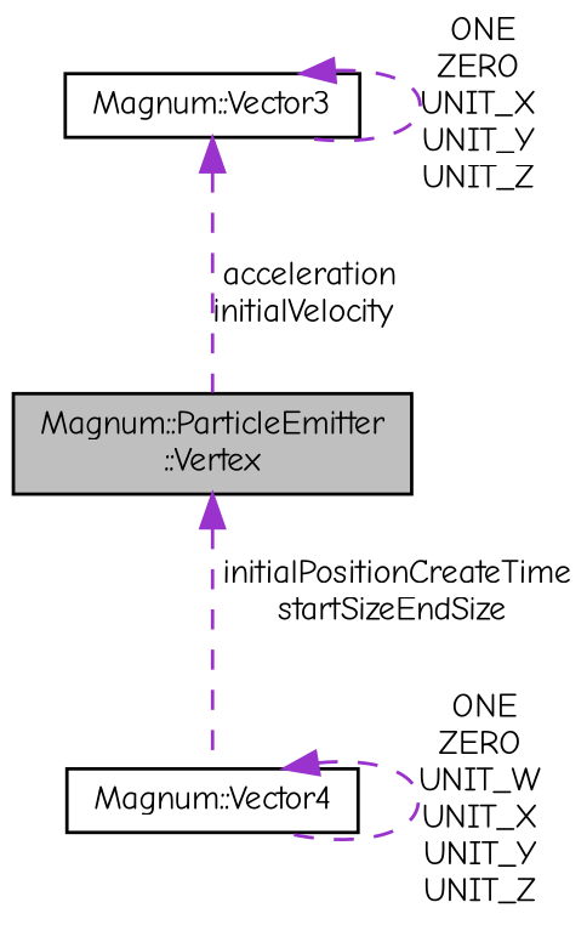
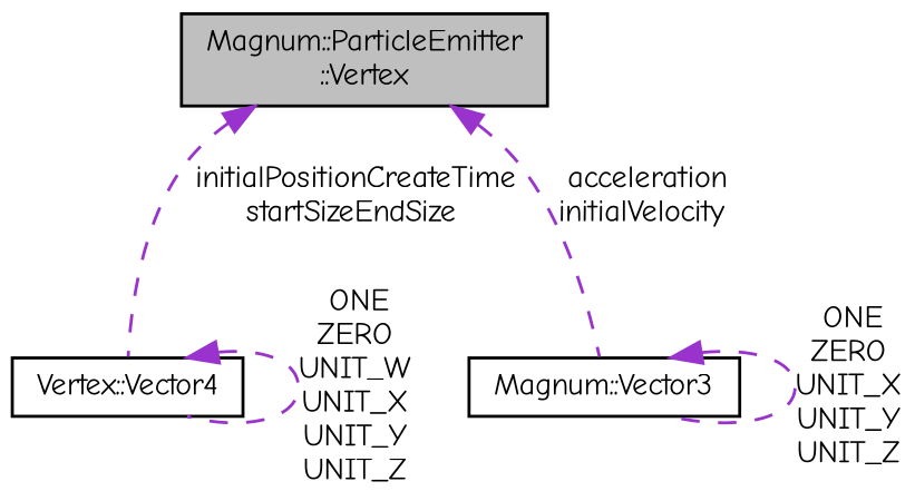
  digraph {
    fontname="Comic Neue"
    node [color=black fillcolor=white fontname="Comic Neue" fontsize=10 shape=record style=filled]
    edge [color=darkorchid3 dir=back fontname="Comic Neue" fontsize=10 labelfontname=Helvetica labelfontsize=10 style=dashed]
    n1 [fillcolor=grey75 fontcolor=black height=0.2 label="Magnum::ParticleEmitter\l::Vertex" width=0.4]
-   n2 [height=0.2 label="Magnum::Vector4" width=0.4]
+   n2 [height=0.2 label="Vertex::Vector4" width=0.4]
    n3 [height=0.2 label="Magnum::Vector3" width=0.4]
    n1 -> n2 [label=" initialPositionCreateTime\nstartSizeEndSize"]
    n2 -> n2 [label=" ONE\nZERO\nUNIT_W\nUNIT_X\nUNIT_Y\nUNIT_Z"]
-   n3 -> n1 [label=" acceleration\ninitialVelocity"]
+   n1 -> n3 [label=" acceleration\ninitialVelocity"]
    n3 -> n3 [label=" ONE\nZERO\nUNIT_X\nUNIT_Y\nUNIT_Z"]
  }
